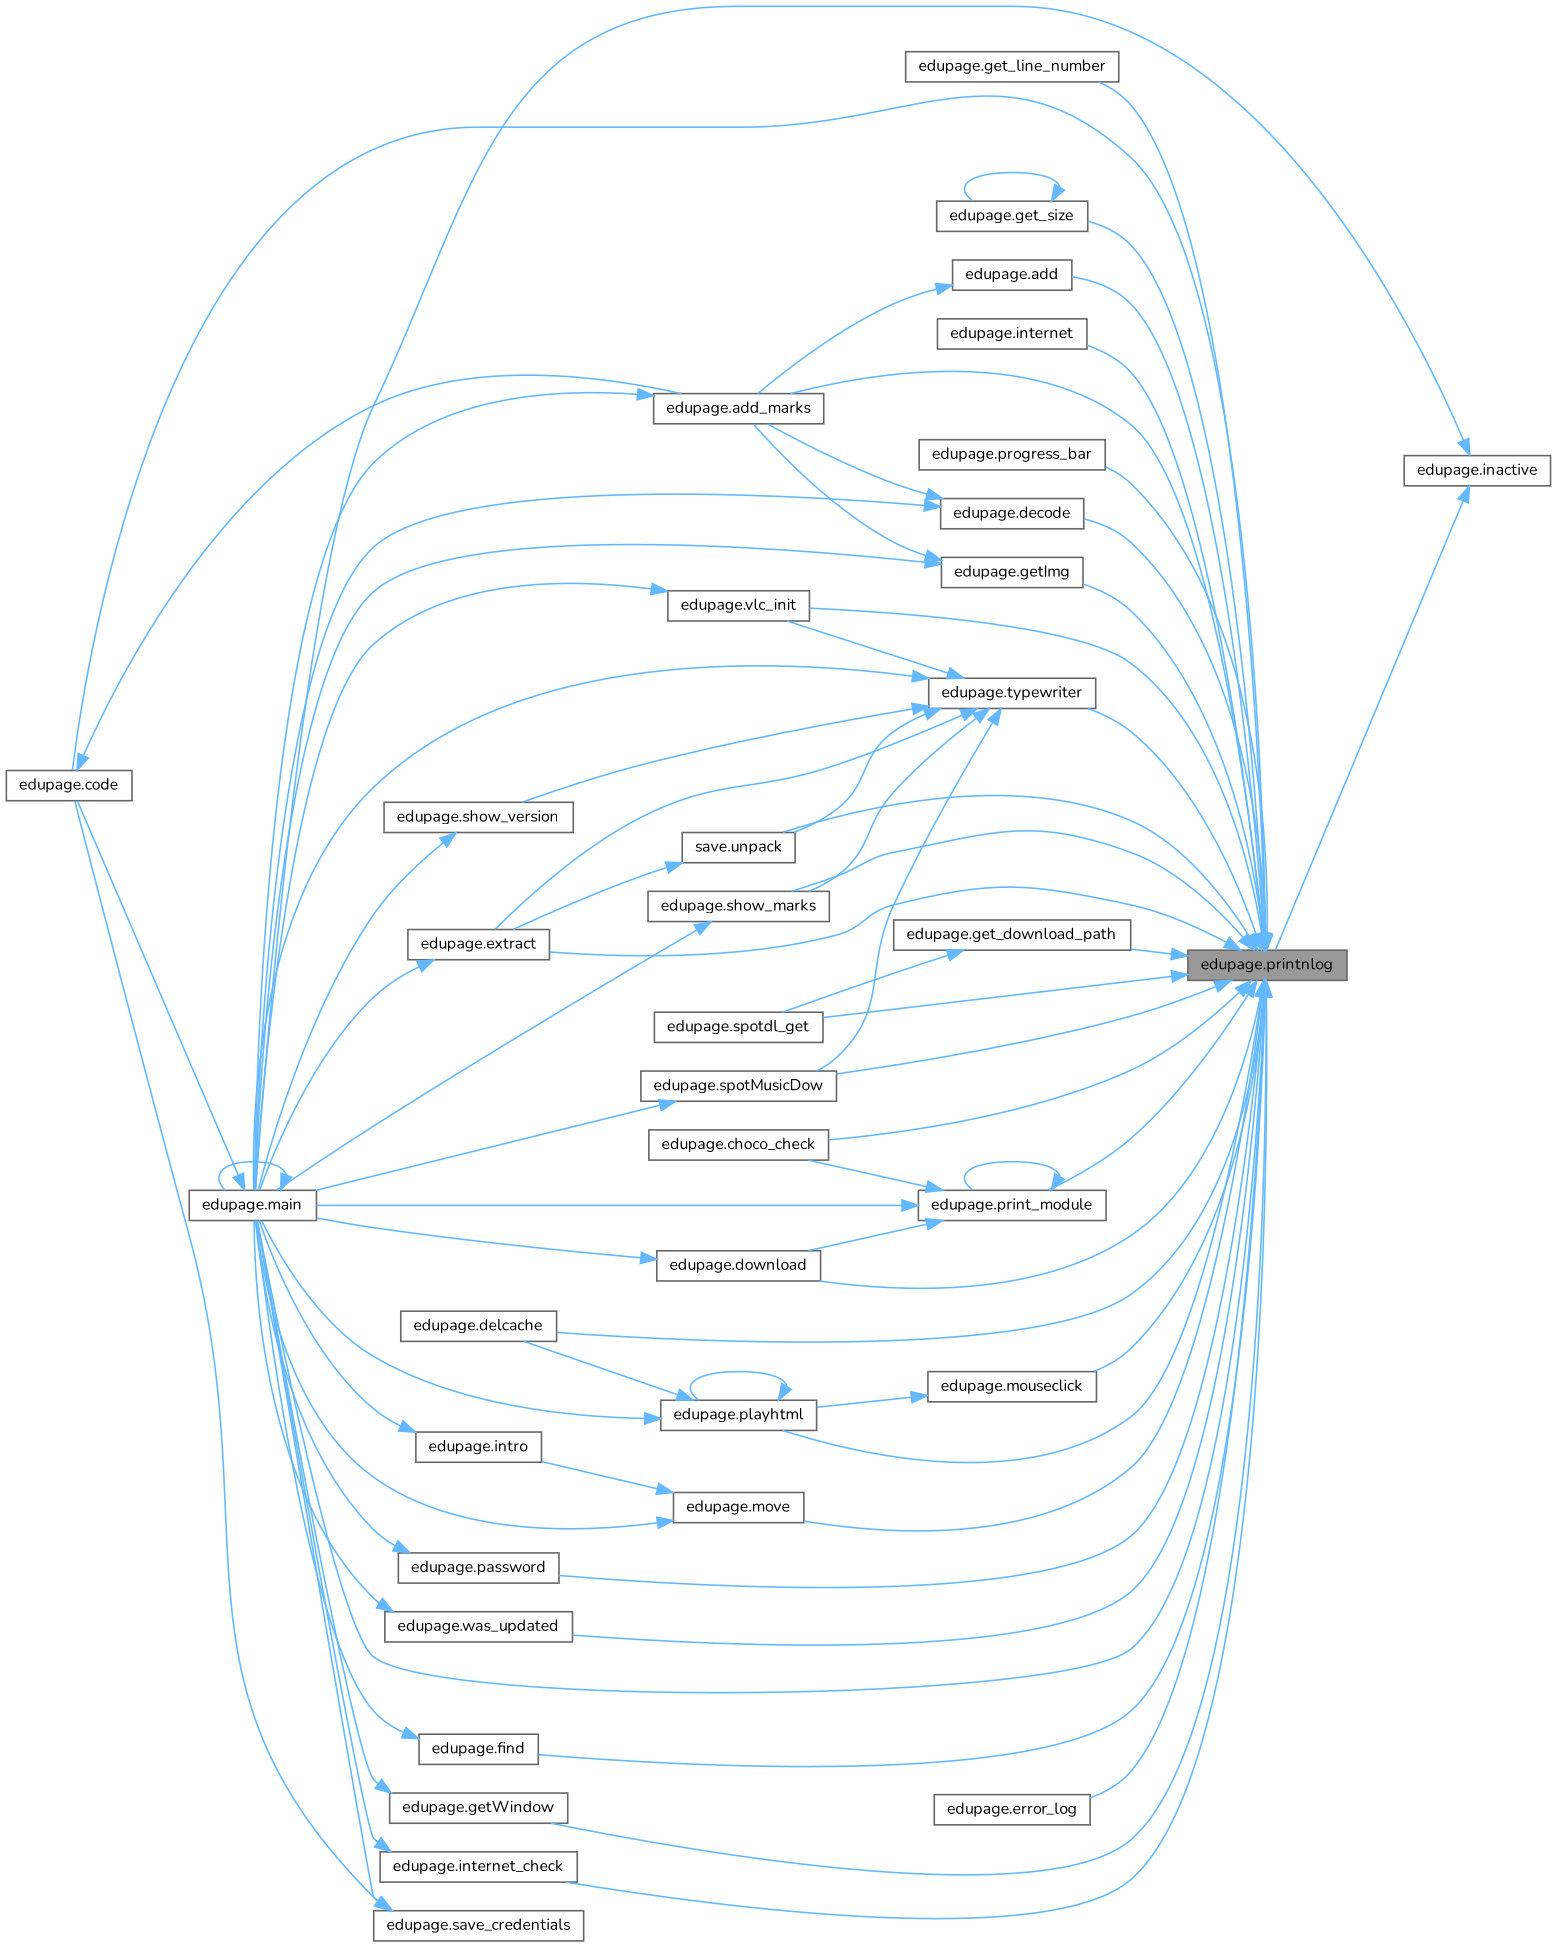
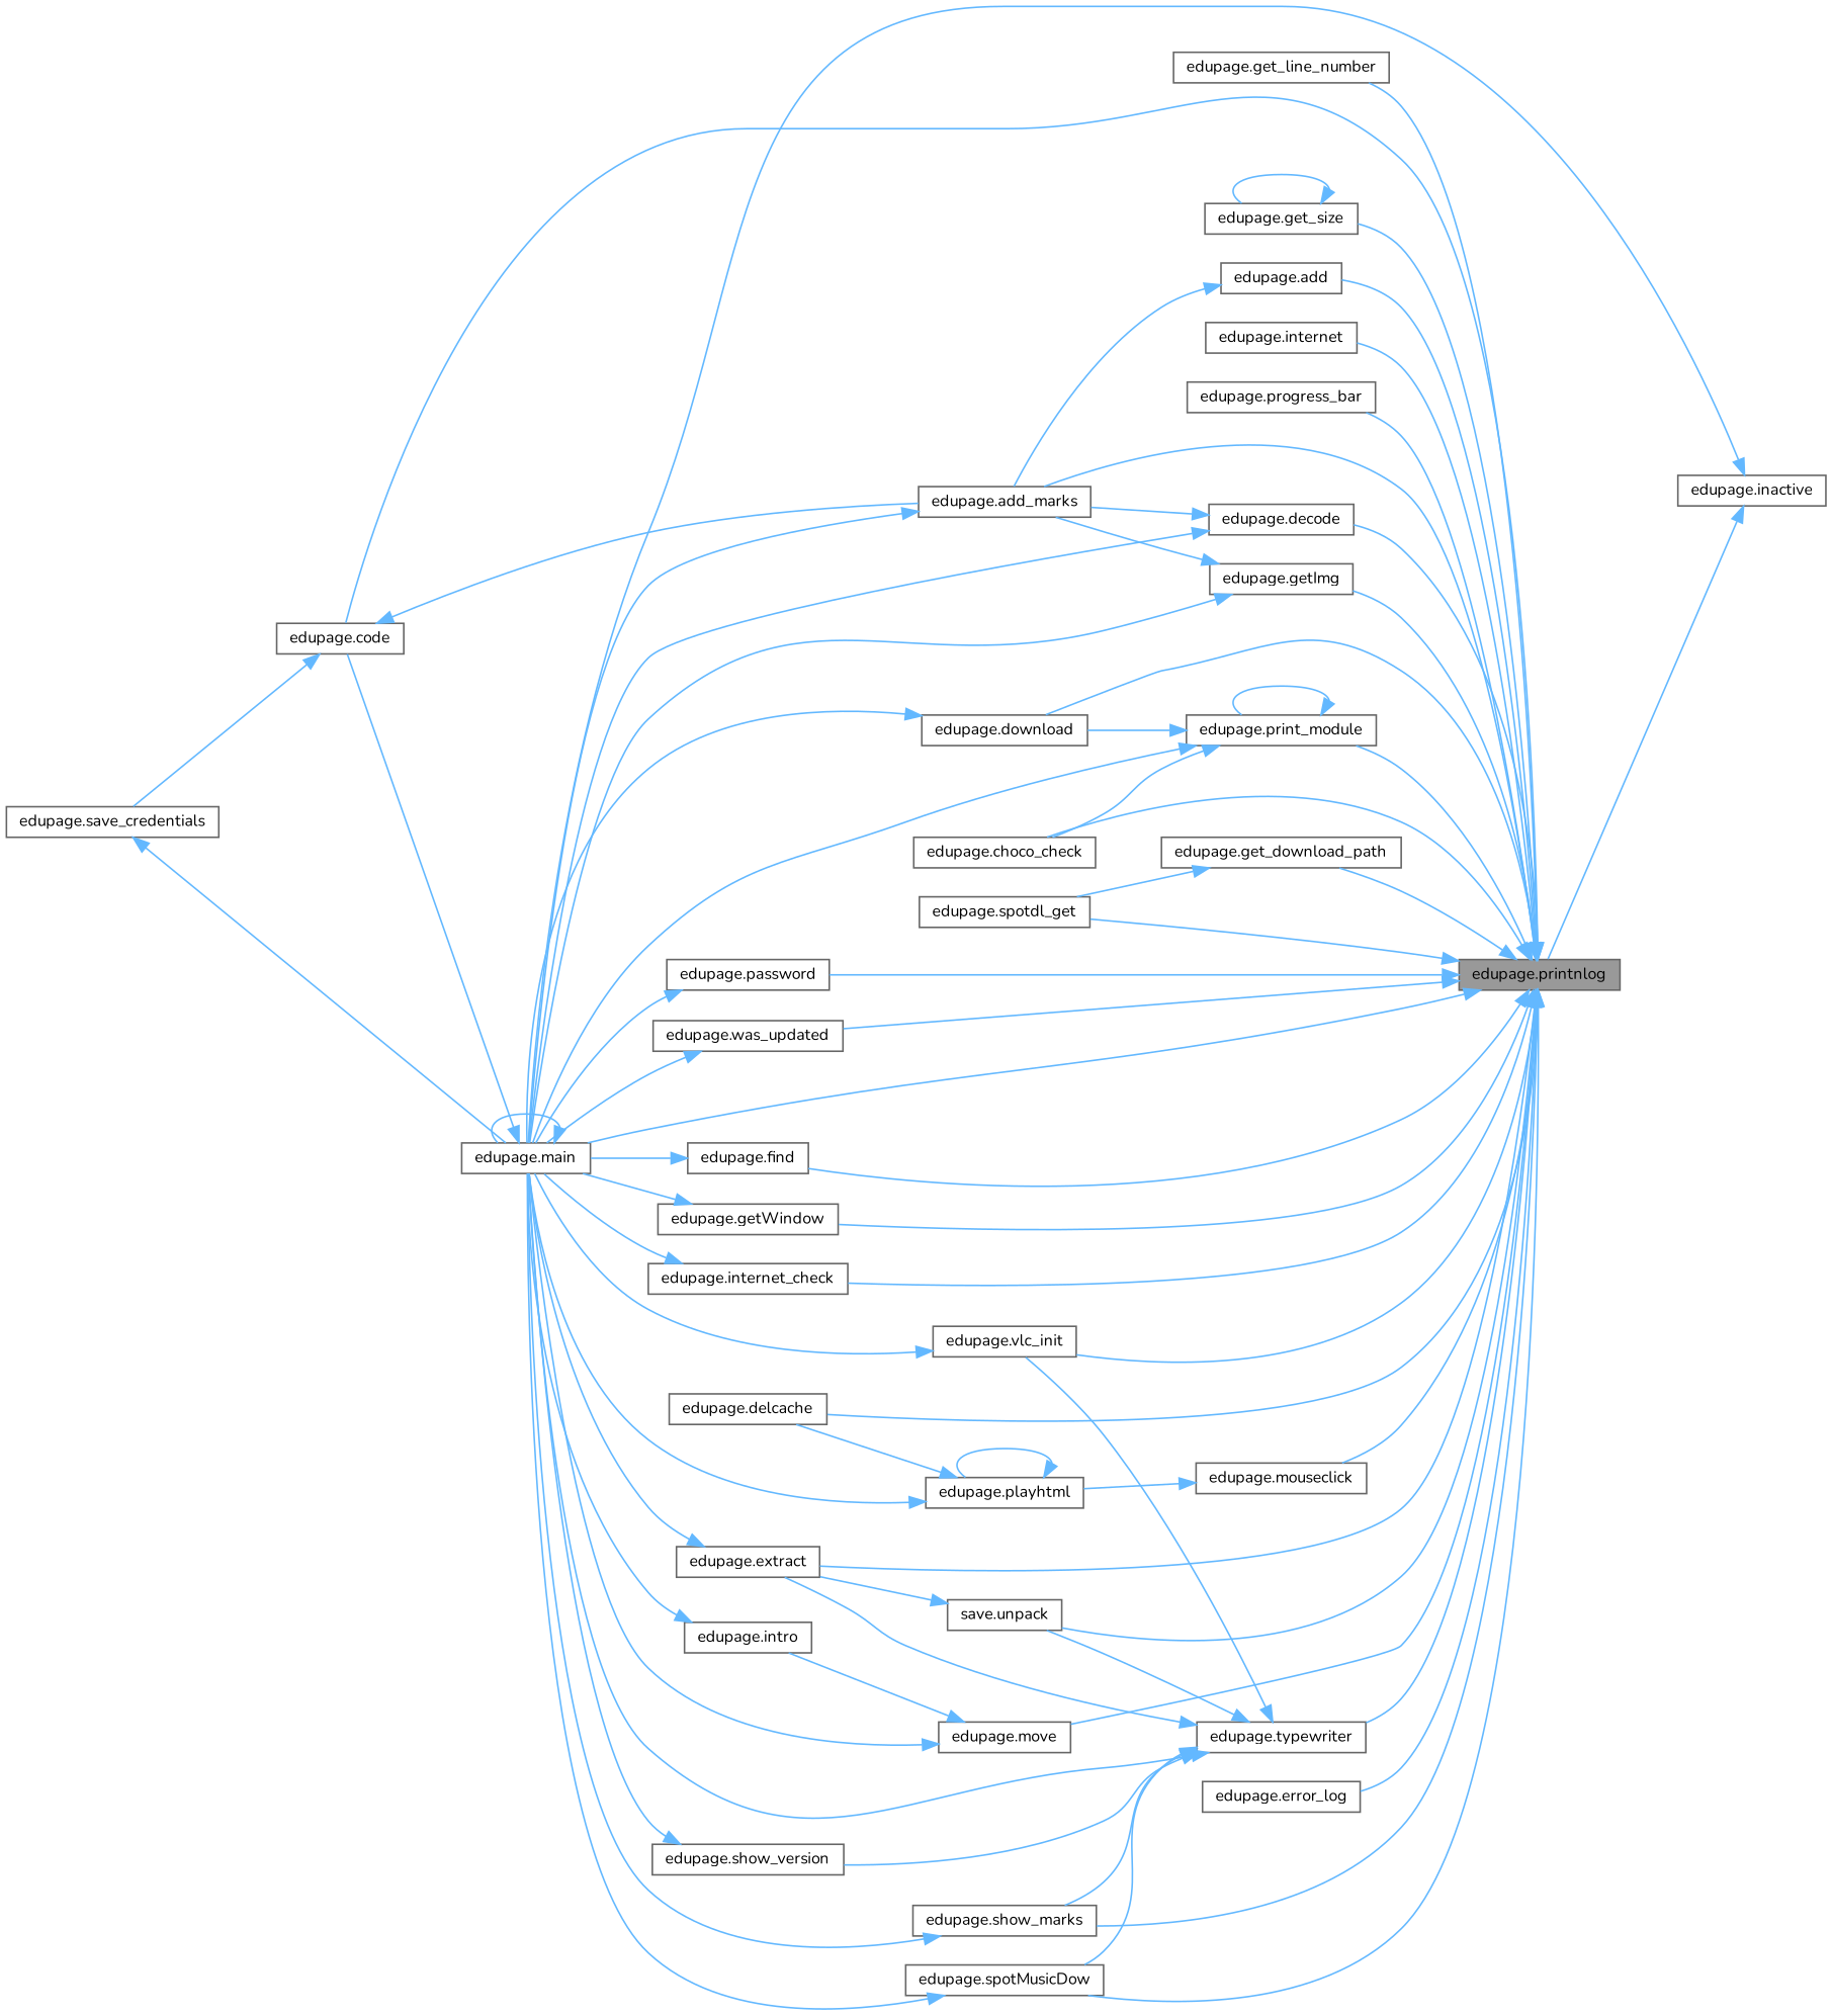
  digraph {
    fontname=Nunito
    rankdir=RL
    node [color=grey40 fillcolor=white fontname=Nunito fontsize=10 shape=box style=filled]
    edge [color=steelblue1 dir=back fontname=Nunito fontsize=10 labelfontname=Helvetica labelfontsize=10 style=solid]
    n1 [color=gray40 fillcolor=grey60 fontcolor=black height=0.2 label="edupage.printnlog" width=0.4]
    n2 [height=0.2 label="edupage.add" width=0.4]
    n3 [height=0.2 label="edupage.add_marks" width=0.4]
    n4 [height=0.2 label="edupage.main" width=0.4]
    n5 [height=0.2 label="edupage.choco_check" width=0.4]
    n6 [height=0.2 label="edupage.code" width=0.4]
    n7 [height=0.2 label="edupage.decode" width=0.4]
    n8 [height=0.2 label="edupage.delcache" width=0.4]
    n9 [height=0.2 label="edupage.download" width=0.4]
    n10 [height=0.2 label="edupage.error_log" width=0.4]
    n11 [height=0.2 label="edupage.extract" width=0.4]
    n12 [height=0.2 label="edupage.find" width=0.4]
    n13 [height=0.2 label="edupage.get_download_path" width=0.4]
    n14 [height=0.2 label="edupage.spotdl_get" width=0.4]
    n15 [height=0.2 label="edupage.get_line_number" width=0.4]
    n16 [height=0.2 label="edupage.get_size" width=0.4]
    n17 [height=0.2 label="edupage.getImg" width=0.4]
    n18 [height=0.2 label="edupage.getWindow" width=0.4]
    n19 [height=0.2 label="edupage.internet" width=0.4]
    n20 [height=0.2 label="edupage.internet_check" width=0.4]
    n21 [height=0.2 label="edupage.mouseclick" width=0.4]
    n22 [height=0.2 label="edupage.playhtml" width=0.4]
    n23 [height=0.2 label="edupage.move" width=0.4]
    n24 [height=0.2 label="edupage.password" width=0.4]
    n25 [height=0.2 label="edupage.print_module" width=0.4]
    n26 [height=0.2 label="edupage.progress_bar" width=0.4]
    n27 [height=0.2 label="edupage.show_marks" width=0.4]
    n28 [height=0.2 label="edupage.spotMusicDow" width=0.4]
    n29 [height=0.2 label="edupage.typewriter" width=0.4]
    n30 [height=0.2 label="save.unpack" width=0.4]
    n31 [height=0.2 label="edupage.vlc_init" width=0.4]
    n32 [height=0.2 label="edupage.was_updated" width=0.4]
    n33 [height=0.2 label="edupage.save_credentials" width=0.4]
    n34 [height=0.2 label="edupage.inactive" width=0.4]
    n35 [height=0.2 label="edupage.intro" width=0.4]
    n36 [height=0.2 label="edupage.show_version" width=0.4]
    n1 -> n2
    n1 -> n3
    n1 -> n4
    n1 -> n5
    n1 -> n6
    n1 -> n7
    n1 -> n8
    n1 -> n9
    n1 -> n10
    n1 -> n11
    n1 -> n12
    n1 -> n13
    n1 -> n14
    n1 -> n15
    n1 -> n16
    n1 -> n17
    n1 -> n18
    n1 -> n19
    n1 -> n20
    n1 -> n21
-   n1 -> n22
    n1 -> n23
    n1 -> n24
    n1 -> n25
    n1 -> n26
    n1 -> n27
    n1 -> n28
    n1 -> n29
    n1 -> n30
    n1 -> n31
    n1 -> n32
    n2 -> n3
    n3 -> n4
    n4 -> n4
    n4 -> n6
    n6 -> n3
-   n33 -> n6
+   n6 -> n33
    n7 -> n3
    n7 -> n4
    n9 -> n4
    n11 -> n4
    n12 -> n4
    n13 -> n14
    n16 -> n16
    n17 -> n3
    n17 -> n4
    n18 -> n4
    n20 -> n4
    n21 -> n22
    n22 -> n4
    n22 -> n8
    n22 -> n22
    n23 -> n4
    n23 -> n35
    n24 -> n4
    n25 -> n4
    n25 -> n5
    n25 -> n9
    n25 -> n25
    n27 -> n4
    n28 -> n4
    n29 -> n4
    n29 -> n11
    n29 -> n27
    n29 -> n28
    n29 -> n30
    n29 -> n31
    n29 -> n36
    n30 -> n11
    n31 -> n4
    n32 -> n4
    n33 -> n4
    n34 -> n1
    n34 -> n4
    n35 -> n4
    n36 -> n4
  }
